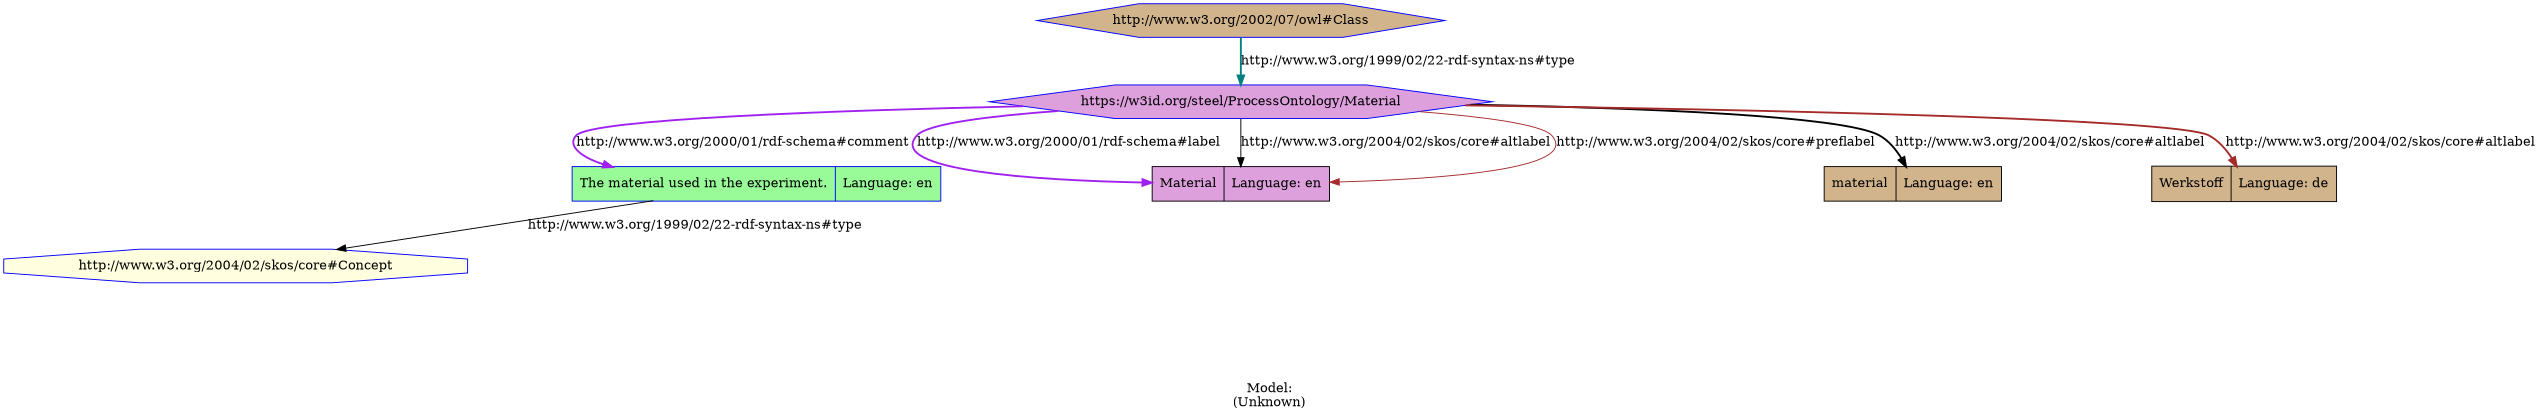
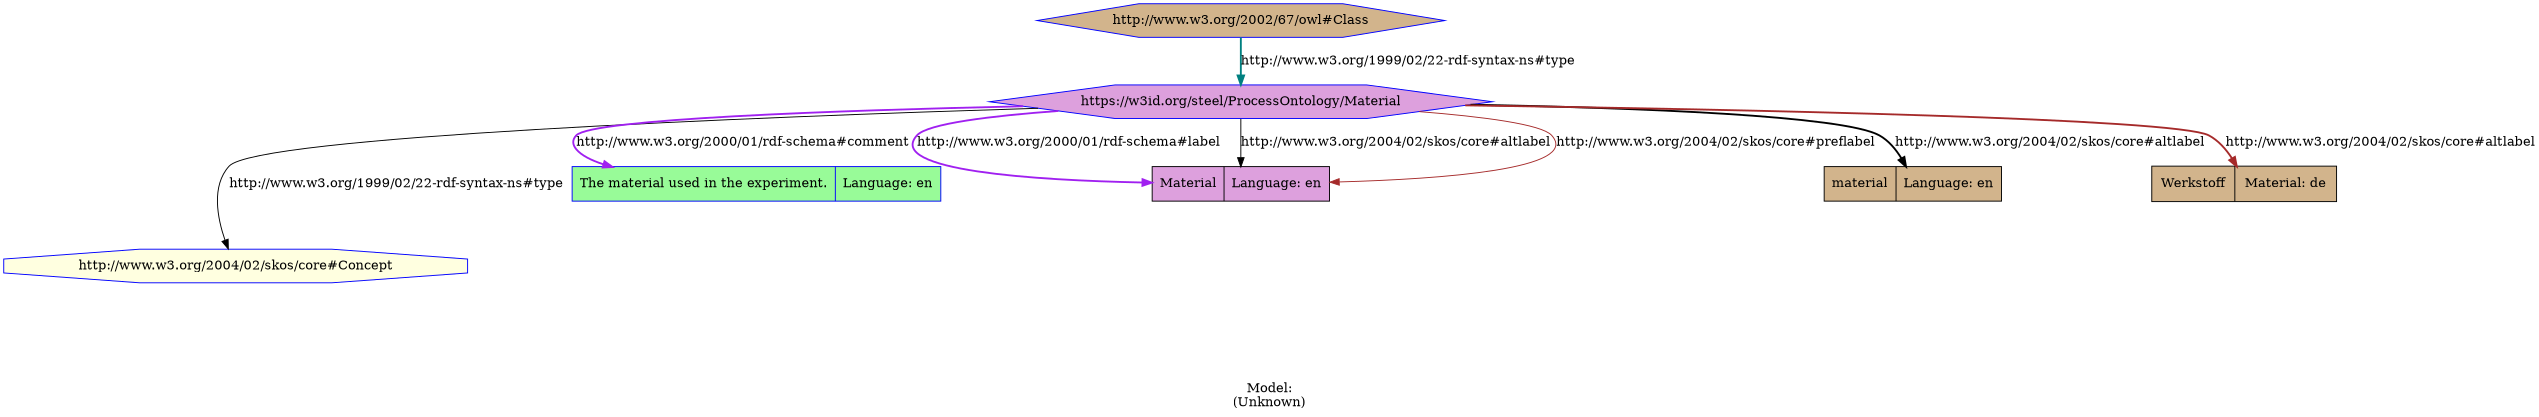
  digraph {
    label="\n\nModel:\n(Unknown)"
    rankdir=TB
    node [color=blue fillcolor=tan shape=record style=filled]
    edge [color=black style=bold]
    n1 [fillcolor=plum label="https://w3id.org/steel/ProcessOntology/Material" shape=hexagon]
    n2 [fillcolor=lightyellow label="http://www.w3.org/2004/02/skos/core#Concept" shape=octagon]
    n3 [fillcolor=palegreen label="The material used in the experiment.|Language: en"]
    n4 [fillcolor=plum label="Material|Language: en" color=""]
    n5 [label="material|Language: en" color=""]
-   n6 [label="Werkstoff|Language: de" color=""]
-   n7 [label="http://www.w3.org/2002/07/owl#Class" shape=hexagon]
-   n3 -> n2 [label="http://www.w3.org/1999/02/22-rdf-syntax-ns#type" style=solid]
+   n6 [label="Werkstoff|Material: de" color=""]
+   n7 [label="http://www.w3.org/2002/67/owl#Class" shape=hexagon]
+   n1 -> n2 [label="http://www.w3.org/1999/02/22-rdf-syntax-ns#type" style=solid]
    n1 -> n3 [color=purple label="http://www.w3.org/2000/01/rdf-schema#comment"]
    n1 -> n4 [color=purple label="http://www.w3.org/2000/01/rdf-schema#label"]
    n1 -> n4 [label="http://www.w3.org/2004/02/skos/core#altlabel" style=solid]
    n1 -> n4 [color=brown label="http://www.w3.org/2004/02/skos/core#preflabel" style=solid]
    n1 -> n5 [label="http://www.w3.org/2004/02/skos/core#altlabel"]
    n1 -> n6 [color=brown label="http://www.w3.org/2004/02/skos/core#altlabel"]
    n7 -> n1 [color=teal label="http://www.w3.org/1999/02/22-rdf-syntax-ns#type"]
  }
